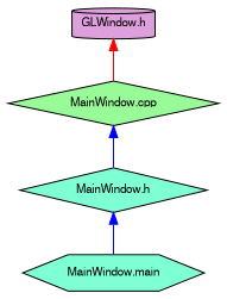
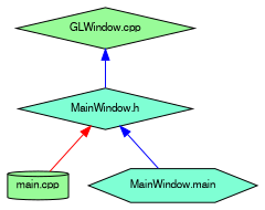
  digraph {
    node [color=black fillcolor=palegreen fontname=FreeSans fontsize=10 shape=cylinder style=filled]
    edge [color=red dir=back fontname=FreeSans fontsize=10 labelfontname=FreeSans labelfontsize=10 style=solid]
-   n1 [fillcolor=plum fontcolor=black height=0.2 label="GLWindow.h" width=0.4]
-   n2 [height=0.2 label="MainWindow.cpp" shape=diamond width=0.4]
+   n2 [height=0.2 label="GLWindow.cpp" shape=diamond width=0.4]
    n3 [fillcolor=aquamarine height=0.2 label="MainWindow.h" shape=diamond width=0.4]
+   n4 [height=0.2 label="main.cpp" width=0.4]
    n5 [fillcolor=aquamarine height=0.2 label="MainWindow.main" shape=hexagon width=0.4]
-   n1 -> n2
    n2 -> n3 [color=blue]
+   n3 -> n4
    n3 -> n5 [color=blue]
  }
